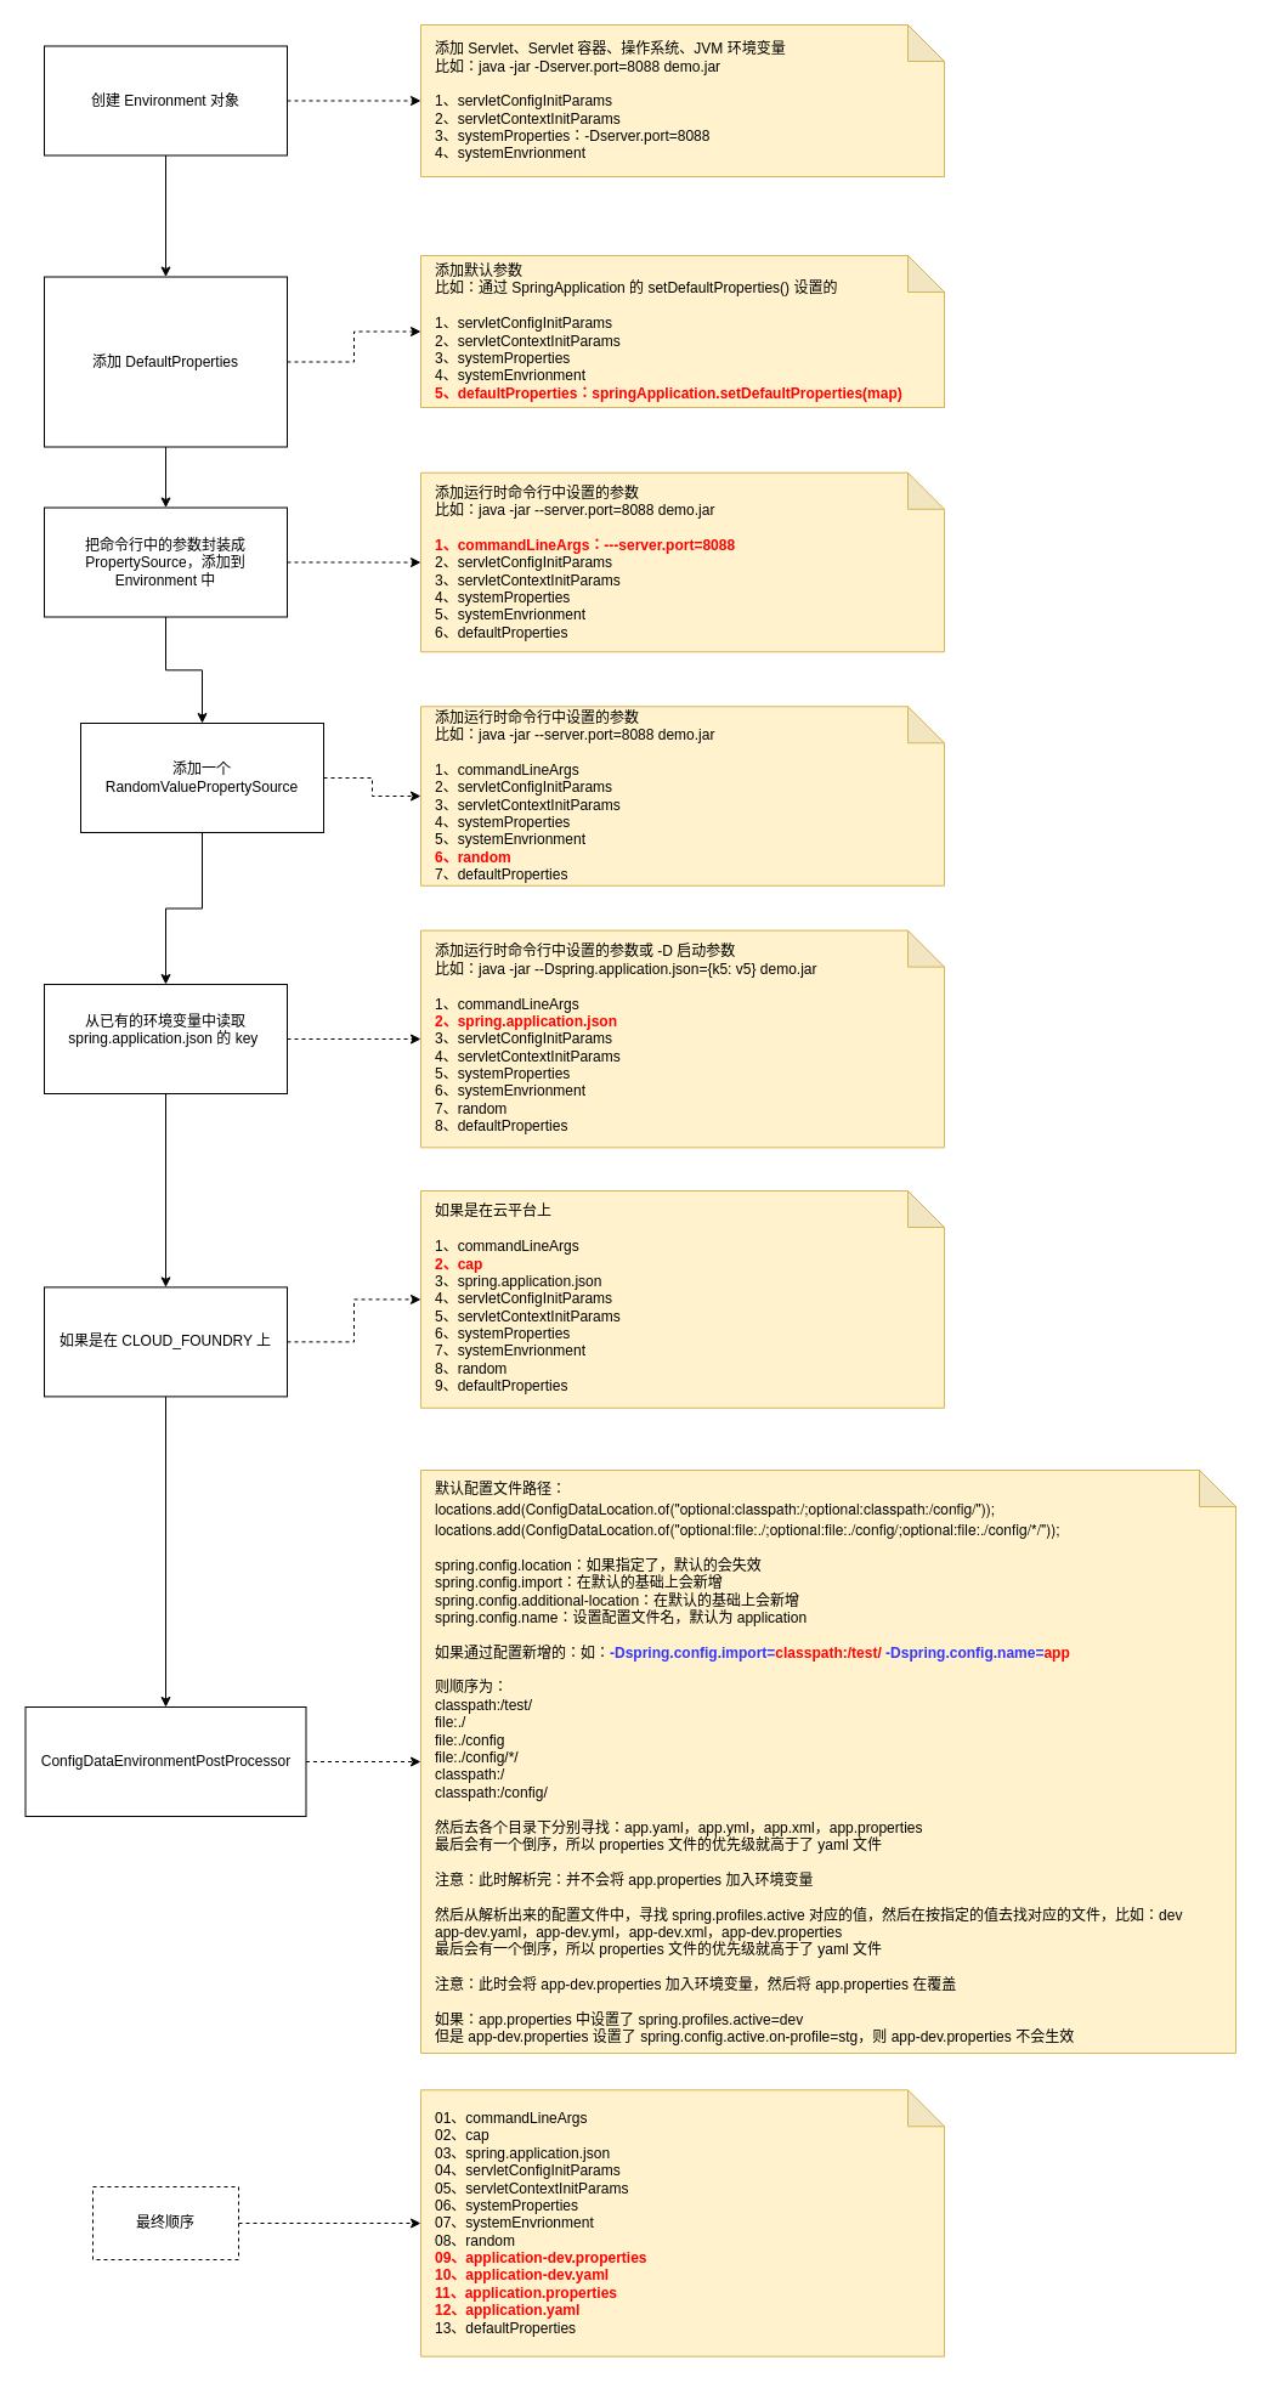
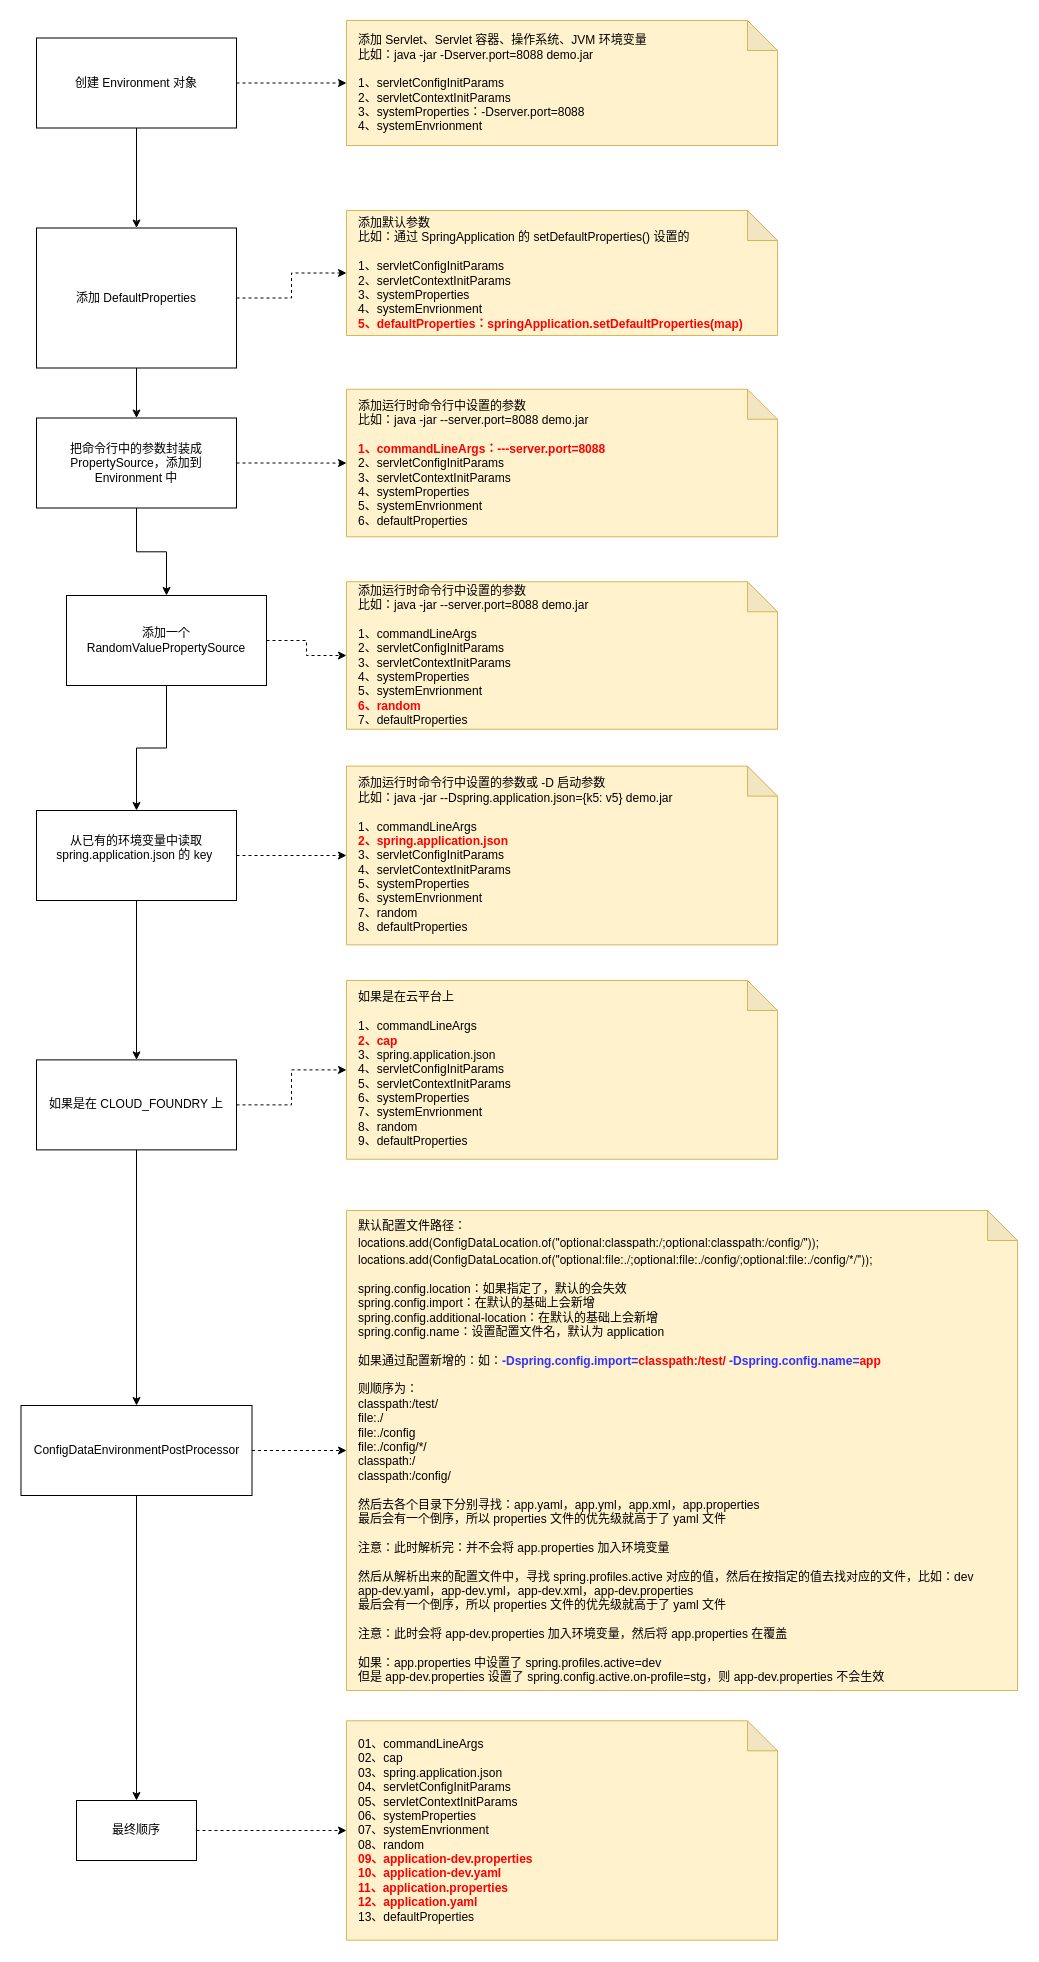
  <mxCell id="0" />
  <mxCell id="1" parent="0" />
  <mxCell id="2" style="edgeStyle=orthogonalEdgeStyle;rounded=0;orthogonalLoop=1;jettySize=auto;html=1;exitX=0.5;exitY=1;exitDx=0;exitDy=0;" edge="1" parent="1" source="4" target="8"><mxGeometry relative="1" as="geometry" /></mxCell>
  <mxCell id="3" style="edgeStyle=orthogonalEdgeStyle;rounded=0;orthogonalLoop=1;jettySize=auto;html=1;exitX=1;exitY=0.5;exitDx=0;exitDy=0;entryX=0;entryY=0.5;entryDx=0;entryDy=0;entryPerimeter=0;fontColor=#FF0000;dashed=1;" edge="1" parent="1" source="4" target="5"><mxGeometry relative="1" as="geometry" /></mxCell>
  <mxCell id="4" value="创建 Environment 对象" style="rounded=0;whiteSpace=wrap;html=1;" vertex="1" parent="1"><mxGeometry x="36" y="37.5" width="200" height="90" as="geometry" /></mxCell>
  <mxCell id="5" value="添加 Servlet、Servlet 容器、操作系统、JVM 环境变量&lt;br&gt;比如：java -jar -Dserver.port=8088 demo.jar&lt;br&gt;&lt;br&gt;1、servletConfigInitParams&lt;br&gt;2、servletContextInitParams&lt;br&gt;3、systemProperties：-Dserver.port=8088&lt;br&gt;4、systemEnvrionment" style="shape=note;whiteSpace=wrap;html=1;backgroundOutline=1;darkOpacity=0.05;align=left;spacingLeft=10;fillColor=#fff2cc;strokeColor=#d6b656;" vertex="1" parent="1"><mxGeometry x="346" y="20" width="431" height="125" as="geometry" /></mxCell>
  <mxCell id="6" style="edgeStyle=orthogonalEdgeStyle;rounded=0;orthogonalLoop=1;jettySize=auto;html=1;exitX=0.5;exitY=1;exitDx=0;exitDy=0;fontColor=#FF0000;" edge="1" parent="1" source="8" target="12"><mxGeometry relative="1" as="geometry" /></mxCell>
  <mxCell id="7" style="edgeStyle=orthogonalEdgeStyle;rounded=0;orthogonalLoop=1;jettySize=auto;html=1;exitX=1;exitY=0.5;exitDx=0;exitDy=0;fontColor=#FF0000;dashed=1;" edge="1" parent="1" source="8" target="9"><mxGeometry relative="1" as="geometry" /></mxCell>
  <mxCell id="8" value="添加 DefaultProperties" style="rounded=0;whiteSpace=wrap;html=1;" vertex="1" parent="1"><mxGeometry x="36" y="227.5" width="200" height="140" as="geometry" /></mxCell>
  <mxCell id="9" value="添加默认参数&lt;br&gt;比如：通过 SpringApplication 的 setDefaultProperties() 设置的&lt;br&gt;&lt;br&gt;1、servletConfigInitParams&lt;br&gt;2、servletContextInitParams&lt;br&gt;3、systemProperties&lt;br&gt;4、systemEnvrionment&lt;br&gt;&lt;b&gt;&lt;font color=&quot;#ff0000&quot;&gt;5、defaultProperties：springApplication.setDefaultProperties(map)&lt;/font&gt;&lt;/b&gt;" style="shape=note;whiteSpace=wrap;html=1;backgroundOutline=1;darkOpacity=0.05;align=left;spacingLeft=10;fillColor=#fff2cc;strokeColor=#d6b656;" vertex="1" parent="1"><mxGeometry x="346" y="210" width="431" height="125" as="geometry" /></mxCell>
  <mxCell id="10" style="edgeStyle=orthogonalEdgeStyle;rounded=0;orthogonalLoop=1;jettySize=auto;html=1;exitX=1;exitY=0.5;exitDx=0;exitDy=0;fontColor=#FF0000;dashed=1;" edge="1" parent="1" source="12" target="13"><mxGeometry relative="1" as="geometry" /></mxCell>
  <mxCell id="11" style="edgeStyle=orthogonalEdgeStyle;rounded=0;orthogonalLoop=1;jettySize=auto;html=1;exitX=0.5;exitY=1;exitDx=0;exitDy=0;entryX=0.5;entryY=0;entryDx=0;entryDy=0;fontColor=#FF0000;" edge="1" parent="1" source="12" target="16"><mxGeometry relative="1" as="geometry" /></mxCell>
  <mxCell id="12" value="把命令行中的参数封装成 PropertySource，添加到 Environment 中" style="rounded=0;whiteSpace=wrap;html=1;" vertex="1" parent="1"><mxGeometry x="36" y="417.5" width="200" height="90" as="geometry" /></mxCell>
  <mxCell id="13" value="添加运行时命令行中设置的参数&lt;br&gt;比如：java -jar --server.port=8088 demo.jar&lt;br&gt;&lt;br&gt;&lt;b&gt;&lt;font color=&quot;#ff0000&quot;&gt;1、commandLineArgs：---server.port=8088&lt;br&gt;&lt;/font&gt;&lt;/b&gt;2、servletConfigInitParams&lt;br&gt;3、servletContextInitParams&lt;br&gt;4、systemProperties&lt;br&gt;5、systemEnvrionment&lt;br&gt;6、defaultProperties" style="shape=note;whiteSpace=wrap;html=1;backgroundOutline=1;darkOpacity=0.05;align=left;spacingLeft=10;fillColor=#fff2cc;strokeColor=#d6b656;" vertex="1" parent="1"><mxGeometry x="346" y="388.75" width="431" height="147.5" as="geometry" /></mxCell>
  <mxCell id="14" style="edgeStyle=orthogonalEdgeStyle;rounded=0;orthogonalLoop=1;jettySize=auto;html=1;exitX=1;exitY=0.5;exitDx=0;exitDy=0;entryX=0;entryY=0.5;entryDx=0;entryDy=0;entryPerimeter=0;fontColor=#FF0000;dashed=1;" edge="1" parent="1" source="16" target="17"><mxGeometry relative="1" as="geometry" /></mxCell>
  <mxCell id="15" style="edgeStyle=orthogonalEdgeStyle;rounded=0;orthogonalLoop=1;jettySize=auto;html=1;exitX=0.5;exitY=1;exitDx=0;exitDy=0;fontColor=#FF0000;" edge="1" parent="1" source="16" target="20"><mxGeometry relative="1" as="geometry" /></mxCell>
  <mxCell id="16" value="添加一个 RandomValuePropertySource" style="rounded=0;whiteSpace=wrap;html=1;" vertex="1" parent="1"><mxGeometry x="66" y="595" width="200" height="90" as="geometry" /></mxCell>
  <mxCell id="17" value="添加运行时命令行中设置的参数&lt;br&gt;比如：java -jar --server.port=8088 demo.jar&lt;br&gt;&lt;br&gt;1、commandLineArgs&lt;br&gt;2、servletConfigInitParams&lt;br&gt;3、servletContextInitParams&lt;br&gt;4、systemProperties&lt;br&gt;5、systemEnvrionment&lt;br&gt;&lt;b&gt;&lt;font color=&quot;#ff0000&quot;&gt;6、random&lt;br&gt;&lt;/font&gt;&lt;/b&gt;7、defaultProperties" style="shape=note;whiteSpace=wrap;html=1;backgroundOutline=1;darkOpacity=0.05;align=left;spacingLeft=10;fillColor=#fff2cc;strokeColor=#d6b656;" vertex="1" parent="1"><mxGeometry x="346" y="581.25" width="431" height="147.5" as="geometry" /></mxCell>
  <mxCell id="18" style="edgeStyle=orthogonalEdgeStyle;rounded=0;orthogonalLoop=1;jettySize=auto;html=1;exitX=1;exitY=0.5;exitDx=0;exitDy=0;entryX=0;entryY=0.5;entryDx=0;entryDy=0;entryPerimeter=0;fontColor=#FF0000;dashed=1;" edge="1" parent="1" source="20" target="21"><mxGeometry relative="1" as="geometry" /></mxCell>
  <mxCell id="19" style="edgeStyle=orthogonalEdgeStyle;rounded=0;orthogonalLoop=1;jettySize=auto;html=1;exitX=0.5;exitY=1;exitDx=0;exitDy=0;fontColor=#FF0000;" edge="1" parent="1" source="20" target="24"><mxGeometry relative="1" as="geometry" /></mxCell>
  <mxCell id="20" value="从已有的环境变量中读取 spring.application.json 的 key&amp;nbsp;&lt;br&gt;&lt;span style=&quot;caret-color: rgba(0, 0, 0, 0); color: rgba(0, 0, 0, 0); font-family: monospace; font-size: 0px; text-align: start;&quot;&gt;%3CmxGraphModel%3E%3Croot%3E%3CmxCell%20id%3D%220%22%2F%3E%3CmxCell%20id%3D%221%22%20parent%3D%220%22%2F%3E%3CmxCell%20id%3D%222%22%20value%3D%22%E6%B7%BB%E5%8A%A0%E4%B8%80%E4%B8%AA%20RandomValuePropertySource%22%20style%3D%22rounded%3D0%3BwhiteSpace%3Dwrap%3Bhtml%3D1%3B%22%20vertex%3D%221%22%20parent%3D%221%22%3E%3CmxGeometry%20x%3D%2259%22%20y%3D%22650%22%20width%3D%22200%22%20height%3D%2290%22%20as%3D%22geometry%22%2F%3E%3C%2FmxCell%3E%3C%2Froot%3E%3C%2FmxGraphModel%3E&lt;/span&gt;" style="rounded=0;whiteSpace=wrap;html=1;" vertex="1" parent="1"><mxGeometry x="36" y="810" width="200" height="90" as="geometry" /></mxCell>
  <mxCell id="21" value="添加运行时命令行中设置的参数或 -D 启动参数&lt;br&gt;比如：java -jar --Dspring.application.json={k5: v5} demo.jar&lt;br&gt;&lt;br&gt;1、commandLineArgs&lt;br&gt;&lt;b&gt;&lt;font color=&quot;#ff0000&quot;&gt;2、spring.application.json&lt;br&gt;&lt;/font&gt;&lt;/b&gt;3、servletConfigInitParams&lt;br&gt;4、servletContextInitParams&lt;br&gt;5、systemProperties&lt;br&gt;6、systemEnvrionment&lt;br&gt;7、random&lt;br&gt;8、defaultProperties" style="shape=note;whiteSpace=wrap;html=1;backgroundOutline=1;darkOpacity=0.05;align=left;spacingLeft=10;fillColor=#fff2cc;strokeColor=#d6b656;" vertex="1" parent="1"><mxGeometry x="346" y="765.62" width="431" height="178.75" as="geometry" /></mxCell>
  <mxCell id="22" style="edgeStyle=orthogonalEdgeStyle;rounded=0;orthogonalLoop=1;jettySize=auto;html=1;exitX=1;exitY=0.5;exitDx=0;exitDy=0;fontColor=#FF0000;dashed=1;" edge="1" parent="1" source="24" target="25"><mxGeometry relative="1" as="geometry" /></mxCell>
  <mxCell id="23" style="edgeStyle=orthogonalEdgeStyle;rounded=0;orthogonalLoop=1;jettySize=auto;html=1;exitX=0.5;exitY=1;exitDx=0;exitDy=0;fontColor=#FF0000;" edge="1" parent="1" source="24" target="28"><mxGeometry relative="1" as="geometry" /></mxCell>
  <mxCell id="24" value="如果是在 CLOUD_FOUNDRY 上" style="rounded=0;whiteSpace=wrap;html=1;" vertex="1" parent="1"><mxGeometry x="36" y="1059.38" width="200" height="90" as="geometry" /></mxCell>
  <mxCell id="25" value="如果是在云平台上&lt;br&gt;&lt;br&gt;1、commandLineArgs&lt;br&gt;&lt;b&gt;&lt;font color=&quot;#ff0000&quot;&gt;2、cap&lt;br&gt;&lt;/font&gt;&lt;/b&gt;3、spring.application.json&lt;br&gt;4、servletConfigInitParams&lt;br&gt;5、servletContextInitParams&lt;br&gt;6、systemProperties&lt;br&gt;7、systemEnvrionment&lt;br&gt;8、random&lt;br&gt;9、defaultProperties" style="shape=note;whiteSpace=wrap;html=1;backgroundOutline=1;darkOpacity=0.05;align=left;spacingLeft=10;fillColor=#fff2cc;strokeColor=#d6b656;" vertex="1" parent="1"><mxGeometry x="346" y="980" width="431" height="178.75" as="geometry" /></mxCell>
  <mxCell id="26" style="edgeStyle=orthogonalEdgeStyle;rounded=0;orthogonalLoop=1;jettySize=auto;html=1;exitX=1;exitY=0.5;exitDx=0;exitDy=0;fontColor=#FF0000;dashed=1;" edge="1" parent="1" source="28" target="29"><mxGeometry relative="1" as="geometry" /></mxCell>
+ <mxCell id="27" value="" style="edgeStyle=orthogonalEdgeStyle;rounded=0;orthogonalLoop=1;jettySize=auto;html=1;fontSize=12;fontColor=#FF0000;" edge="1" parent="1" source="28" target="31"><mxGeometry relative="1" as="geometry" /></mxCell>
  <mxCell id="28" value="ConfigDataEnvironmentPostProcessor" style="rounded=0;whiteSpace=wrap;html=1;" vertex="1" parent="1"><mxGeometry x="20.5" y="1405" width="231" height="90" as="geometry" /></mxCell>
  <mxCell id="29" value="&lt;p style=&quot;margin: 0px; font-stretch: normal; line-height: normal; font-family: &amp;quot;Helvetica Neue&amp;quot;;&quot;&gt;&lt;font style=&quot;font-size: 12px;&quot;&gt;默认配置文件路径：&lt;/font&gt;&lt;/p&gt;&lt;p style=&quot;margin: 0px; font-stretch: normal; line-height: normal; font-family: &amp;quot;Helvetica Neue&amp;quot;;&quot;&gt;locations.add(ConfigDataLocation.of(&quot;optional:classpath:/;optional:classpath:/config/&quot;));&lt;/p&gt;&lt;p style=&quot;margin: 0px; font-stretch: normal; line-height: normal; font-family: &amp;quot;Helvetica Neue&amp;quot;;&quot;&gt;&lt;font style=&quot;font-size: 12px;&quot;&gt;locations.add(ConfigDataLocation.of(&quot;optional:file:./;optional:file:./config/;optional:file:./config/*/&quot;));&lt;/font&gt;&lt;/p&gt;&lt;span style=&quot;text-align: center;&quot;&gt;&lt;br&gt;spring.config.location：如果指定了，默认的会失效&lt;/span&gt;&lt;br style=&quot;text-align: center;&quot;&gt;&lt;span style=&quot;text-align: center;&quot;&gt;spring.config.import：在默认的基础上会新增&lt;br&gt;spring.config.additional-location：&lt;/span&gt;&lt;span style=&quot;text-align: center;&quot;&gt;在默认的基础上会新增&lt;br&gt;spring.config.name：设置配置文件名，默认为 application&lt;br&gt;&lt;/span&gt;&lt;span style=&quot;text-align: center;&quot;&gt;&lt;br&gt;如果通过配置新增的：如：&lt;b&gt;&lt;font color=&quot;#3333ff&quot;&gt;-D&lt;/font&gt;&lt;/b&gt;&lt;/span&gt;&lt;b&gt;&lt;span style=&quot;color: rgb(51, 51, 255); text-align: center;&quot;&gt;spring.config.import=&lt;/span&gt;&lt;span style=&quot;text-align: center;&quot;&gt;&lt;font color=&quot;#ff0000&quot;&gt;classpath:/test/&lt;/font&gt;&lt;font color=&quot;#3333ff&quot;&gt;&amp;nbsp;&lt;/font&gt;&lt;/span&gt;&lt;span style=&quot;color: rgb(51, 51, 255); text-align: center;&quot;&gt;-D&lt;/span&gt;&lt;span style=&quot;color: rgb(51, 51, 255); text-align: center;&quot;&gt;spring.config.name=&lt;/span&gt;&lt;/b&gt;&lt;span style=&quot;text-align: center;&quot;&gt;&lt;b&gt;&lt;font color=&quot;#ff0000&quot;&gt;app&lt;/font&gt;&lt;/b&gt;&lt;br&gt;&lt;/span&gt;&lt;span style=&quot;text-align: center;&quot;&gt;&lt;br&gt;则顺序为：&lt;br&gt;&lt;/span&gt;&lt;span style=&quot;text-align: center;&quot;&gt;classpath:/test/&lt;br&gt;&lt;/span&gt;&lt;span style=&quot;text-align: center;&quot;&gt;file:./&lt;br&gt;&lt;/span&gt;&lt;span style=&quot;text-align: center;&quot;&gt;file:./config&lt;br&gt;&lt;/span&gt;&lt;span style=&quot;text-align: center;&quot;&gt;file:./config/*/&lt;br&gt;&lt;/span&gt;&lt;span style=&quot;text-align: center;&quot;&gt;classpath:/&lt;br&gt;classpath:/config/&lt;br&gt;&lt;br&gt;然后去各个目录下分别寻找：app.yaml，app.yml，&lt;/span&gt;&lt;span style=&quot;text-align: center;&quot;&gt;app.xml，&lt;/span&gt;&lt;span style=&quot;text-align: center;&quot;&gt;app.properties&lt;br&gt;最后会有一个倒序，所以 properties 文件的优先级就高于了 yaml 文件&lt;br&gt;&lt;br&gt;注意：此时解析完：并不会将 app.properties 加入环境变量&lt;br&gt;&lt;/span&gt;&lt;span style=&quot;text-align: center;&quot;&gt;&lt;br&gt;然后从解析出来的配置文件中，寻找 spring.profiles.active 对应的值，然后在按指定的值去找对应的文件，比如：dev&lt;br&gt;&lt;/span&gt;&lt;span style=&quot;text-align: center;&quot;&gt;app-dev.yaml，app-dev.yml，&lt;/span&gt;&lt;span style=&quot;text-align: center;&quot;&gt;app-dev.xml，&lt;/span&gt;&lt;span style=&quot;text-align: center;&quot;&gt;app-dev.properties&lt;br&gt;&lt;/span&gt;&lt;span style=&quot;text-align: center;&quot;&gt;最后会有一个倒序，所以 properties 文件的优先级就高于了 yaml 文件&lt;br&gt;&lt;/span&gt;&lt;span style=&quot;text-align: center;&quot;&gt;&lt;br&gt;注意：此时会将&amp;nbsp;&lt;/span&gt;&lt;span style=&quot;text-align: center;&quot;&gt;app-dev.properties 加入环境变量，然后将&amp;nbsp;&lt;/span&gt;&lt;span style=&quot;text-align: center;&quot;&gt;app.properties 在覆盖&lt;br&gt;&lt;/span&gt;&lt;span style=&quot;text-align: center;&quot;&gt;&lt;br&gt;如果：&lt;/span&gt;&lt;span style=&quot;text-align: center;&quot;&gt;app.properties 中设置了&amp;nbsp;&lt;/span&gt;&lt;span style=&quot;text-align: center;&quot;&gt;spring.profiles.active=dev&lt;br&gt;但是&amp;nbsp;&lt;/span&gt;&lt;span style=&quot;text-align: center;&quot;&gt;app-dev.properties 设置了&amp;nbsp;&lt;/span&gt;&lt;span style=&quot;text-align: center;&quot;&gt;spring.config.active.on-profile=stg，则&amp;nbsp;&lt;/span&gt;&lt;span style=&quot;text-align: center;&quot;&gt;app-dev.properties 不会生效&lt;/span&gt;&lt;span style=&quot;text-align: center;&quot;&gt;&lt;br&gt;&lt;/span&gt;" style="shape=note;whiteSpace=wrap;html=1;backgroundOutline=1;darkOpacity=0.05;align=left;spacingLeft=10;fillColor=#fff2cc;strokeColor=#d6b656;" vertex="1" parent="1"><mxGeometry x="346" y="1210" width="671" height="480" as="geometry" /></mxCell>
  <mxCell id="30" style="edgeStyle=orthogonalEdgeStyle;rounded=0;orthogonalLoop=1;jettySize=auto;html=1;exitX=1;exitY=0.5;exitDx=0;exitDy=0;entryX=0;entryY=0.5;entryDx=0;entryDy=0;entryPerimeter=0;fontSize=12;fontColor=#FF0000;dashed=1;" edge="1" parent="1" source="31" target="32"><mxGeometry relative="1" as="geometry" /></mxCell>
- <mxCell id="31" value="最终顺序" style="whiteSpace=wrap;html=1;rounded=0;dashed=1;" vertex="1" parent="1"><mxGeometry x="76" y="1800" width="120" height="60" as="geometry" /></mxCell>
+ <mxCell id="31" value="最终顺序" style="whiteSpace=wrap;html=1;rounded=0;" vertex="1" parent="1"><mxGeometry x="76" y="1800" width="120" height="60" as="geometry" /></mxCell>
  <mxCell id="32" value="01、commandLineArgs&lt;br&gt;02、cap&lt;br&gt;03、spring.application.json&lt;br&gt;04、servletConfigInitParams&lt;br&gt;05、servletContextInitParams&lt;br&gt;06、systemProperties&lt;br&gt;07、systemEnvrionment&lt;br&gt;08、random&lt;br&gt;&lt;b&gt;&lt;font color=&quot;#ff0000&quot;&gt;09、application-dev.properties&lt;br&gt;10、application-dev.yaml&lt;br&gt;11、application.properties&lt;br&gt;12、application.yaml&lt;/font&gt;&lt;/b&gt;&lt;br&gt;13、defaultProperties" style="shape=note;whiteSpace=wrap;html=1;backgroundOutline=1;darkOpacity=0.05;align=left;spacingLeft=10;fillColor=#fff2cc;strokeColor=#d6b656;" vertex="1" parent="1"><mxGeometry x="346" y="1720.31" width="431" height="219.37" as="geometry" /></mxCell>
